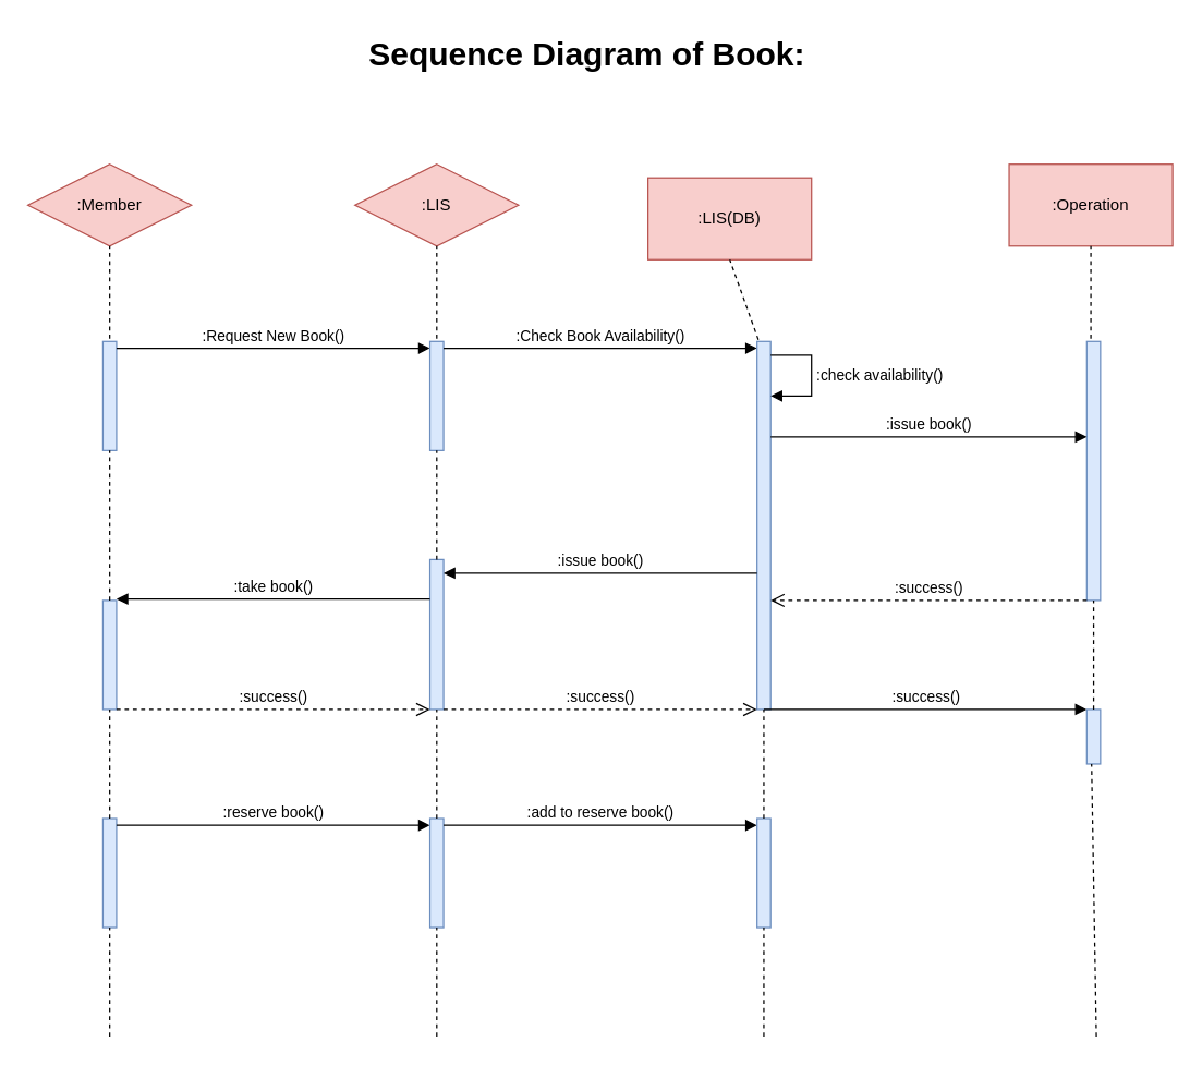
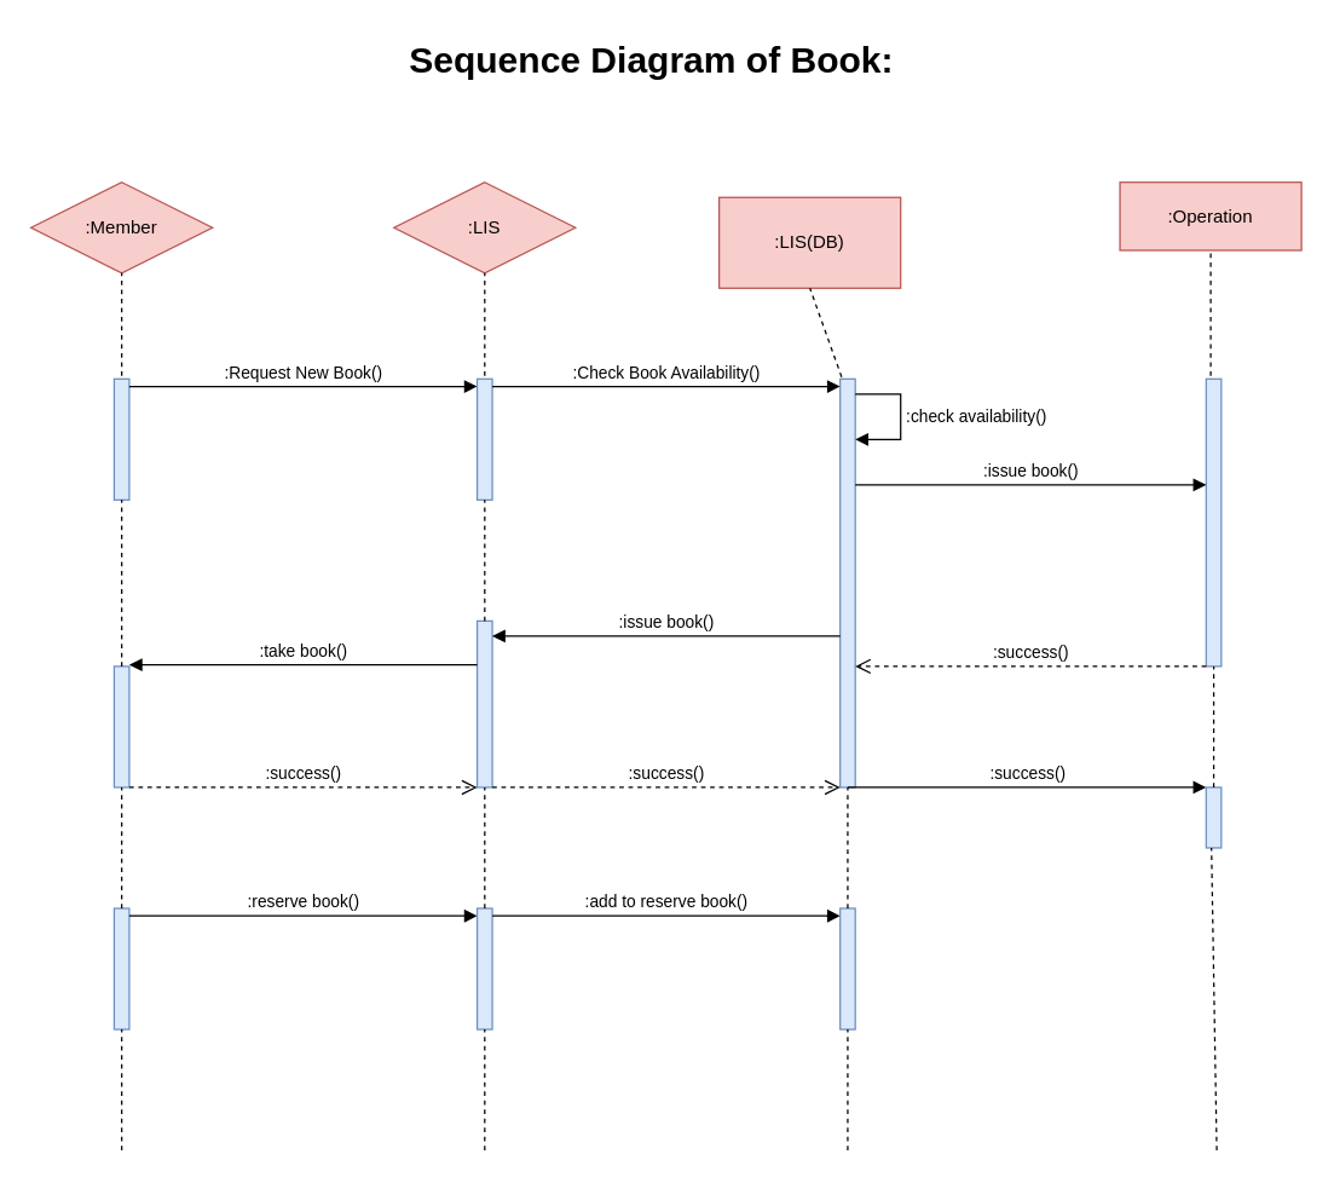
  <mxCell id="0" />
  <mxCell id="1" parent="0" />
  <mxCell id="2" value=":Member" style="rhombus;whiteSpace=wrap;html=1;fillColor=#f8cecc;strokeColor=#b85450;" vertex="1" parent="1"><mxGeometry x="20" y="120" width="120" height="60" as="geometry" /></mxCell>
  <mxCell id="3" value=":LIS" style="rhombus;whiteSpace=wrap;html=1;fillColor=#f8cecc;strokeColor=#b85450;" vertex="1" parent="1"><mxGeometry x="260" y="120" width="120" height="60" as="geometry" /></mxCell>
  <mxCell id="4" value=":LIS(DB)" style="rounded=0;whiteSpace=wrap;html=1;fillColor=#f8cecc;strokeColor=#b85450;" vertex="1" parent="1"><mxGeometry x="475" y="130" width="120" height="60" as="geometry" /></mxCell>
- <mxCell id="5" value=":Operation" style="rounded=0;whiteSpace=wrap;html=1;fillColor=#f8cecc;strokeColor=#b85450;" vertex="1" parent="1"><mxGeometry x="740" y="120" width="120" height="60" as="geometry" /></mxCell>
+ <mxCell id="5" value=":Operation" style="rounded=0;whiteSpace=wrap;html=1;fillColor=#f8cecc;strokeColor=#b85450;" vertex="1" parent="1"><mxGeometry x="740" y="120" width="120" height="45" as="geometry" /></mxCell>
  <mxCell id="6" value="" style="endArrow=none;dashed=1;html=1;rounded=0;entryX=0.5;entryY=1;entryDx=0;entryDy=0;entryPerimeter=0;" edge="1" parent="1" target="2"><mxGeometry width="50" height="50" relative="1" as="geometry"><mxPoint x="80" y="260" as="sourcePoint" /><mxPoint x="80" y="185" as="targetPoint" /></mxGeometry></mxCell>
  <mxCell id="7" value="" style="endArrow=none;dashed=1;html=1;rounded=0;entryX=0.5;entryY=1;entryDx=0;entryDy=0;" edge="1" parent="1" target="3"><mxGeometry width="50" height="50" relative="1" as="geometry"><mxPoint x="320" y="260" as="sourcePoint" /><mxPoint x="90" y="190" as="targetPoint" /></mxGeometry></mxCell>
  <mxCell id="8" value="" style="endArrow=none;dashed=1;html=1;rounded=0;entryX=0.5;entryY=1;entryDx=0;entryDy=0;" edge="1" parent="1" target="4"><mxGeometry width="50" height="50" relative="1" as="geometry"><mxPoint x="560" y="260" as="sourcePoint" /><mxPoint x="330" y="190" as="targetPoint" /></mxGeometry></mxCell>
  <mxCell id="9" value="" style="endArrow=none;dashed=1;html=1;rounded=0;entryX=0.5;entryY=1;entryDx=0;entryDy=0;" edge="1" parent="1" target="5"><mxGeometry width="50" height="50" relative="1" as="geometry"><mxPoint x="800" y="260" as="sourcePoint" /><mxPoint x="570" y="190" as="targetPoint" /></mxGeometry></mxCell>
  <mxCell id="10" value="" style="html=1;points=[[0,0,0,0,5],[0,1,0,0,-5],[1,0,0,0,5],[1,1,0,0,-5]];perimeter=orthogonalPerimeter;outlineConnect=0;targetShapes=umlLifeline;portConstraint=eastwest;newEdgeStyle={&quot;curved&quot;:0,&quot;rounded&quot;:0};fillColor=#dae8fc;strokeColor=#6c8ebf;" vertex="1" parent="1"><mxGeometry x="75" y="250" width="10" height="80" as="geometry" /></mxCell>
  <mxCell id="11" value=":Request New Book()" style="html=1;verticalAlign=bottom;endArrow=block;curved=0;rounded=0;exitX=1;exitY=0;exitDx=0;exitDy=5;exitPerimeter=0;entryX=0;entryY=0;entryDx=0;entryDy=5;entryPerimeter=0;" edge="1" target="12" parent="1" source="10"><mxGeometry relative="1" as="geometry"><mxPoint x="90" y="260" as="sourcePoint" /><mxPoint x="310" y="260" as="targetPoint" /><Array as="points" /></mxGeometry></mxCell>
  <mxCell id="12" value="" style="html=1;points=[[0,0,0,0,5],[0,1,0,0,-5],[1,0,0,0,5],[1,1,0,0,-5]];perimeter=orthogonalPerimeter;outlineConnect=0;targetShapes=umlLifeline;portConstraint=eastwest;newEdgeStyle={&quot;curved&quot;:0,&quot;rounded&quot;:0};fillColor=#dae8fc;strokeColor=#6c8ebf;" vertex="1" parent="1"><mxGeometry x="315" y="250" width="10" height="80" as="geometry" /></mxCell>
  <mxCell id="13" value=":Check Book Availability()" style="html=1;verticalAlign=bottom;endArrow=block;curved=0;rounded=0;entryX=0;entryY=0;entryDx=0;entryDy=5;entryPerimeter=0;" edge="1" target="14" parent="1" source="12"><mxGeometry relative="1" as="geometry"><mxPoint x="560" y="255" as="targetPoint" /></mxGeometry></mxCell>
  <mxCell id="14" value="" style="html=1;points=[[0,0,0,0,5],[0,1,0,0,-5],[1,0,0,0,5],[1,1,0,0,-5]];perimeter=orthogonalPerimeter;outlineConnect=0;targetShapes=umlLifeline;portConstraint=eastwest;newEdgeStyle={&quot;curved&quot;:0,&quot;rounded&quot;:0};fillColor=#dae8fc;strokeColor=#6c8ebf;" vertex="1" parent="1"><mxGeometry x="555" y="250" width="10" height="270" as="geometry" /></mxCell>
  <mxCell id="15" value="" style="html=1;points=[[0,0,0,0,5],[0,1,0,0,-5],[1,0,0,0,5],[1,1,0,0,-5]];perimeter=orthogonalPerimeter;outlineConnect=0;targetShapes=umlLifeline;portConstraint=eastwest;newEdgeStyle={&quot;curved&quot;:0,&quot;rounded&quot;:0};fillColor=#dae8fc;strokeColor=#6c8ebf;" vertex="1" parent="1"><mxGeometry x="797" y="250" width="10" height="190" as="geometry" /></mxCell>
  <mxCell id="16" value=":issue book()" style="html=1;verticalAlign=bottom;endArrow=block;curved=0;rounded=0;" edge="1" parent="1"><mxGeometry relative="1" as="geometry"><mxPoint x="565" y="320" as="sourcePoint" /><mxPoint x="797" y="320" as="targetPoint" /><Array as="points"><mxPoint x="680" y="320" /></Array></mxGeometry></mxCell>
  <mxCell id="17" value=":success()" style="html=1;verticalAlign=bottom;endArrow=open;dashed=1;endSize=8;curved=0;rounded=0;" edge="1" parent="1"><mxGeometry relative="1" as="geometry"><mxPoint x="565" y="440" as="targetPoint" /><mxPoint x="797" y="440" as="sourcePoint" /></mxGeometry></mxCell>
  <mxCell id="18" value=":check availability()" style="html=1;align=left;spacingLeft=2;endArrow=block;rounded=0;edgeStyle=orthogonalEdgeStyle;curved=0;rounded=0;" edge="1" target="14" parent="1"><mxGeometry relative="1" as="geometry"><mxPoint x="565" y="260" as="sourcePoint" /><Array as="points"><mxPoint x="595" y="260" /><mxPoint x="595" y="290" /></Array><mxPoint x="570" y="290" as="targetPoint" /></mxGeometry></mxCell>
  <mxCell id="19" value="" style="html=1;points=[[0,0,0,0,5],[0,1,0,0,-5],[1,0,0,0,5],[1,1,0,0,-5]];perimeter=orthogonalPerimeter;outlineConnect=0;targetShapes=umlLifeline;portConstraint=eastwest;newEdgeStyle={&quot;curved&quot;:0,&quot;rounded&quot;:0};fillColor=#dae8fc;strokeColor=#6c8ebf;" vertex="1" parent="1"><mxGeometry x="315" y="410" width="10" height="110" as="geometry" /></mxCell>
  <mxCell id="20" value=":issue book()" style="html=1;verticalAlign=bottom;endArrow=block;curved=0;rounded=0;entryX=1;entryY=0;entryDx=0;entryDy=5;" edge="1" parent="1"><mxGeometry relative="1" as="geometry"><mxPoint x="555" y="420" as="sourcePoint" /><mxPoint x="325" y="420" as="targetPoint" /></mxGeometry></mxCell>
  <mxCell id="21" value=":success()" style="html=1;verticalAlign=bottom;endArrow=open;dashed=1;endSize=8;curved=0;rounded=0;exitX=1;exitY=1;exitDx=0;exitDy=-5;entryX=0;entryY=1;entryDx=0;entryDy=-5;entryPerimeter=0;" edge="1" parent="1"><mxGeometry relative="1" as="geometry"><mxPoint x="555" y="520" as="targetPoint" /><mxPoint x="325" y="520" as="sourcePoint" /></mxGeometry></mxCell>
  <mxCell id="22" value="" style="endArrow=none;dashed=1;html=1;rounded=0;" edge="1" parent="1"><mxGeometry width="50" height="50" relative="1" as="geometry"><mxPoint x="320" y="410" as="sourcePoint" /><mxPoint x="320" y="330" as="targetPoint" /></mxGeometry></mxCell>
  <mxCell id="23" value="" style="html=1;points=[[0,0,0,0,5],[0,1,0,0,-5],[1,0,0,0,5],[1,1,0,0,-5]];perimeter=orthogonalPerimeter;outlineConnect=0;targetShapes=umlLifeline;portConstraint=eastwest;newEdgeStyle={&quot;curved&quot;:0,&quot;rounded&quot;:0};fillColor=#dae8fc;strokeColor=#6c8ebf;" vertex="1" parent="1"><mxGeometry x="75" y="440" width="10" height="80" as="geometry" /></mxCell>
  <mxCell id="24" value=":take book()" style="html=1;verticalAlign=bottom;endArrow=block;curved=0;rounded=0;entryX=1;entryY=0;entryDx=0;entryDy=5;" edge="1" parent="1"><mxGeometry relative="1" as="geometry"><mxPoint x="315" y="439" as="sourcePoint" /><mxPoint x="85" y="439" as="targetPoint" /></mxGeometry></mxCell>
  <mxCell id="25" value=":success()" style="html=1;verticalAlign=bottom;endArrow=open;dashed=1;endSize=8;curved=0;rounded=0;exitX=1;exitY=1;exitDx=0;exitDy=-5;entryX=0;entryY=1;entryDx=0;entryDy=-5;entryPerimeter=0;" edge="1" parent="1"><mxGeometry relative="1" as="geometry"><mxPoint x="315" y="520" as="targetPoint" /><mxPoint x="85" y="520" as="sourcePoint" /></mxGeometry></mxCell>
  <mxCell id="26" value="" style="endArrow=none;dashed=1;html=1;rounded=0;" edge="1" parent="1" source="23"><mxGeometry width="50" height="50" relative="1" as="geometry"><mxPoint x="80" y="420" as="sourcePoint" /><mxPoint x="80" y="330" as="targetPoint" /></mxGeometry></mxCell>
  <mxCell id="27" value="" style="html=1;points=[[0,0,0,0,5],[0,1,0,0,-5],[1,0,0,0,5],[1,1,0,0,-5]];perimeter=orthogonalPerimeter;outlineConnect=0;targetShapes=umlLifeline;portConstraint=eastwest;newEdgeStyle={&quot;curved&quot;:0,&quot;rounded&quot;:0};fillColor=#dae8fc;strokeColor=#6c8ebf;" vertex="1" parent="1"><mxGeometry x="75" y="600" width="10" height="80" as="geometry" /></mxCell>
  <mxCell id="28" value=":reserve book()" style="html=1;verticalAlign=bottom;endArrow=block;curved=0;rounded=0;entryX=0;entryY=0;entryDx=0;entryDy=5;exitX=1;exitY=0;exitDx=0;exitDy=5;entryPerimeter=0;" edge="1" target="29" parent="1" source="27"><mxGeometry relative="1" as="geometry"><mxPoint x="155" y="605" as="targetPoint" /></mxGeometry></mxCell>
  <mxCell id="29" value="" style="html=1;points=[[0,0,0,0,5],[0,1,0,0,-5],[1,0,0,0,5],[1,1,0,0,-5]];perimeter=orthogonalPerimeter;outlineConnect=0;targetShapes=umlLifeline;portConstraint=eastwest;newEdgeStyle={&quot;curved&quot;:0,&quot;rounded&quot;:0};fillColor=#dae8fc;strokeColor=#6c8ebf;" vertex="1" parent="1"><mxGeometry x="315" y="600" width="10" height="80" as="geometry" /></mxCell>
  <mxCell id="30" value=":add to reserve book()" style="html=1;verticalAlign=bottom;endArrow=block;curved=0;rounded=0;entryX=0;entryY=0;entryDx=0;entryDy=5;exitX=1;exitY=0;exitDx=0;exitDy=5;entryPerimeter=0;" edge="1" target="31" parent="1" source="29"><mxGeometry relative="1" as="geometry"><mxPoint x="395" y="605" as="targetPoint" /></mxGeometry></mxCell>
  <mxCell id="31" value="" style="html=1;points=[[0,0,0,0,5],[0,1,0,0,-5],[1,0,0,0,5],[1,1,0,0,-5]];perimeter=orthogonalPerimeter;outlineConnect=0;targetShapes=umlLifeline;portConstraint=eastwest;newEdgeStyle={&quot;curved&quot;:0,&quot;rounded&quot;:0};fillColor=#dae8fc;strokeColor=#6c8ebf;" vertex="1" parent="1"><mxGeometry x="555" y="600" width="10" height="80" as="geometry" /></mxCell>
  <mxCell id="32" value=":success()" style="html=1;verticalAlign=bottom;endArrow=block;curved=0;rounded=0;exitX=0.5;exitY=1;exitDx=0;exitDy=0;exitPerimeter=0;" edge="1" parent="1" source="14" target="33"><mxGeometry width="80" relative="1" as="geometry"><mxPoint x="570" y="520" as="sourcePoint" /><mxPoint x="680" y="380" as="targetPoint" /></mxGeometry></mxCell>
  <mxCell id="33" value="" style="html=1;points=[[0,0,0,0,5],[0,1,0,0,-5],[1,0,0,0,5],[1,1,0,0,-5]];perimeter=orthogonalPerimeter;outlineConnect=0;targetShapes=umlLifeline;portConstraint=eastwest;newEdgeStyle={&quot;curved&quot;:0,&quot;rounded&quot;:0};fillColor=#dae8fc;strokeColor=#6c8ebf;" vertex="1" parent="1"><mxGeometry x="797" y="520" width="10" height="40" as="geometry" /></mxCell>
  <mxCell id="34" value="" style="endArrow=none;dashed=1;html=1;rounded=0;" edge="1" parent="1" source="33" target="15"><mxGeometry width="50" height="50" relative="1" as="geometry"><mxPoint x="620" y="410" as="sourcePoint" /><mxPoint x="670" y="360" as="targetPoint" /></mxGeometry></mxCell>
  <mxCell id="35" value="" style="endArrow=none;dashed=1;html=1;rounded=0;" edge="1" parent="1"><mxGeometry width="50" height="50" relative="1" as="geometry"><mxPoint x="804" y="760" as="sourcePoint" /><mxPoint x="800.5" y="560" as="targetPoint" /></mxGeometry></mxCell>
  <mxCell id="36" value="" style="endArrow=none;dashed=1;html=1;rounded=0;" edge="1" parent="1" source="31" target="14"><mxGeometry width="50" height="50" relative="1" as="geometry"><mxPoint x="620" y="410" as="sourcePoint" /><mxPoint x="670" y="360" as="targetPoint" /></mxGeometry></mxCell>
  <mxCell id="37" value="" style="endArrow=none;dashed=1;html=1;rounded=0;" edge="1" parent="1" source="29" target="19"><mxGeometry width="50" height="50" relative="1" as="geometry"><mxPoint x="620" y="410" as="sourcePoint" /><mxPoint x="670" y="360" as="targetPoint" /></mxGeometry></mxCell>
  <mxCell id="38" value="" style="endArrow=none;dashed=1;html=1;rounded=0;" edge="1" parent="1" source="27" target="23"><mxGeometry width="50" height="50" relative="1" as="geometry"><mxPoint x="620" y="410" as="sourcePoint" /><mxPoint x="670" y="360" as="targetPoint" /></mxGeometry></mxCell>
  <mxCell id="39" value="" style="endArrow=none;dashed=1;html=1;rounded=0;" edge="1" parent="1" target="31"><mxGeometry width="50" height="50" relative="1" as="geometry"><mxPoint x="560" y="760" as="sourcePoint" /><mxPoint x="670" y="460" as="targetPoint" /></mxGeometry></mxCell>
  <mxCell id="40" value="" style="endArrow=none;dashed=1;html=1;rounded=0;" edge="1" parent="1" target="29"><mxGeometry width="50" height="50" relative="1" as="geometry"><mxPoint x="320" y="760" as="sourcePoint" /><mxPoint x="670" y="460" as="targetPoint" /></mxGeometry></mxCell>
  <mxCell id="41" value="" style="endArrow=none;dashed=1;html=1;rounded=0;" edge="1" parent="1" target="27"><mxGeometry width="50" height="50" relative="1" as="geometry"><mxPoint x="80" y="760" as="sourcePoint" /><mxPoint x="670" y="460" as="targetPoint" /></mxGeometry></mxCell>
  <mxCell id="42" value="Sequence Diagram of Book:" style="text;strokeColor=none;fillColor=none;html=1;fontSize=24;fontStyle=1;verticalAlign=middle;align=center;" vertex="1" parent="1"><mxGeometry x="380" y="20" width="100" height="40" as="geometry" /></mxCell>
